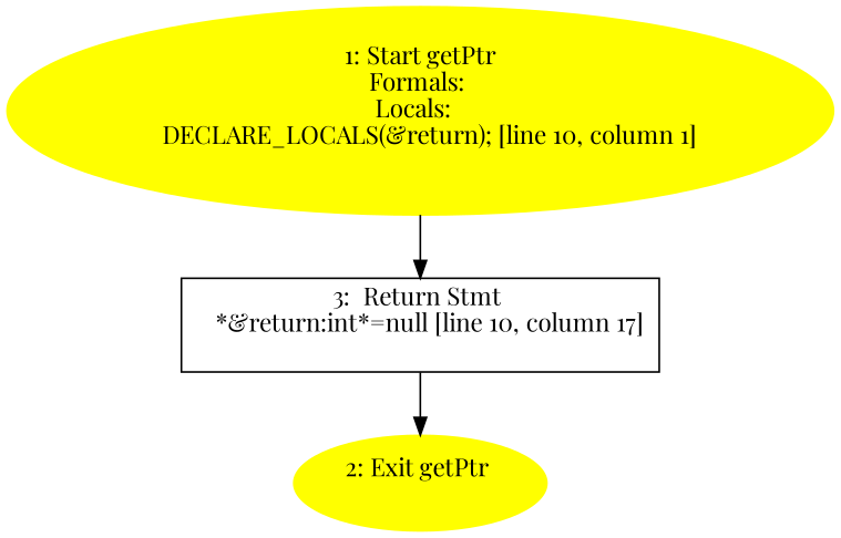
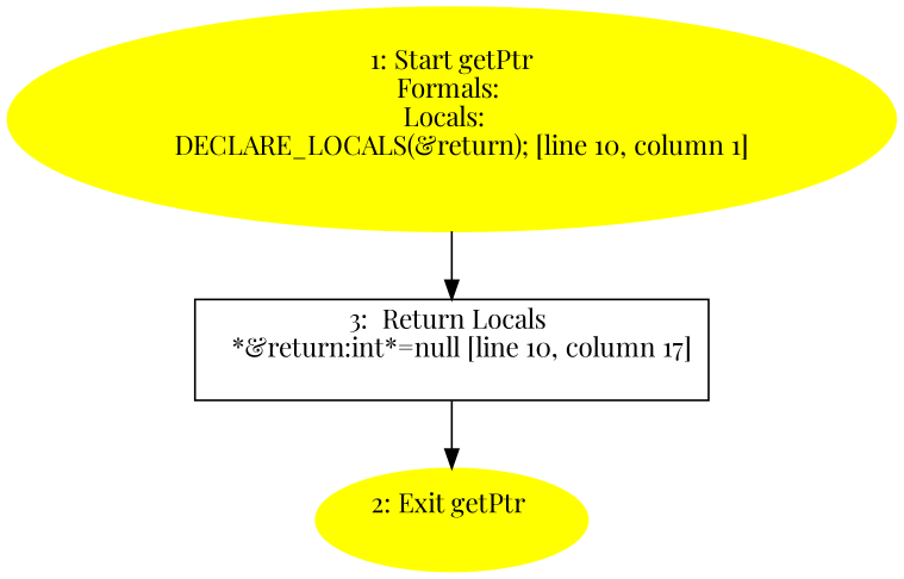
  digraph {
    fontname="Playfair Display"
    node [color=yellow style=filled fontname="Playfair Display"]
    edge [fontname="Playfair Display"]
    n1 [label="1: Start getPtr\nFormals: \nLocals:  \n   DECLARE_LOCALS(&return); [line 10, column 1]\n "]
-   n2 [label="3:  Return Stmt \n   *&return:int*=null [line 10, column 17]\n " shape=box color="" style=""]
+   n2 [label="3:  Return Locals \n   *&return:int*=null [line 10, column 17]\n " shape=box color="" style=""]
    n3 [label="2: Exit getPtr \n  "]
    n1 -> n2
    n2 -> n3
  }
